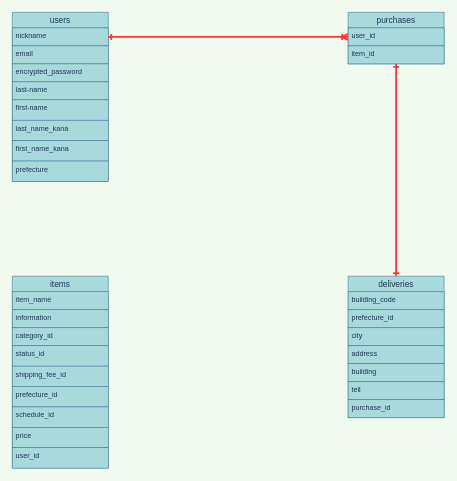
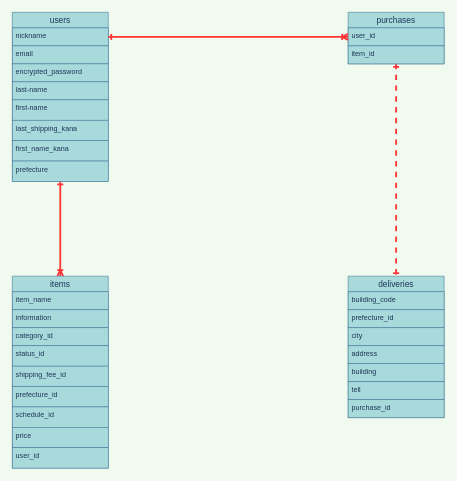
  <mxCell id="0" />
  <mxCell id="1" parent="0" />
+ <mxCell id="2" style="edgeStyle=orthogonalEdgeStyle;curved=0;rounded=1;sketch=0;orthogonalLoop=1;jettySize=auto;html=1;exitX=0.5;exitY=1;exitDx=0;exitDy=0;strokeColor=#FF3333;fillColor=#A8DADC;fontColor=#FF3333;strokeWidth=3;startArrow=ERone;startFill=0;endArrow=ERoneToMany;endFill=0;entryX=0.5;entryY=0;entryDx=0;entryDy=0;" edge="1" parent="1" source="3" target="12"><mxGeometry relative="1" as="geometry"><mxPoint x="100" y="430" as="targetPoint" /></mxGeometry></mxCell>
  <mxCell id="3" value="users" style="swimlane;fontStyle=0;childLayout=stackLayout;horizontal=1;startSize=26;horizontalStack=0;resizeParent=1;resizeParentMax=0;resizeLast=0;collapsible=1;marginBottom=0;align=center;fontSize=14;fillColor=#A8DADC;strokeColor=#457B9D;fontColor=#1D3557;" vertex="1" parent="1"><mxGeometry x="20" y="20" width="160" height="282" as="geometry" /></mxCell>
  <mxCell id="4" value="nickname" style="text;strokeColor=#457B9D;fillColor=#A8DADC;spacingLeft=4;spacingRight=4;overflow=hidden;rotatable=0;points=[[0,0.5],[1,0.5]];portConstraint=eastwest;fontSize=12;fontColor=#1D3557;" vertex="1" parent="3"><mxGeometry y="26" width="160" height="30" as="geometry" /></mxCell>
  <mxCell id="5" value="email" style="text;strokeColor=#457B9D;fillColor=#A8DADC;spacingLeft=4;spacingRight=4;overflow=hidden;rotatable=0;points=[[0,0.5],[1,0.5]];portConstraint=eastwest;fontSize=12;fontColor=#1D3557;" vertex="1" parent="3"><mxGeometry y="56" width="160" height="30" as="geometry" /></mxCell>
  <mxCell id="6" value="encrypted_password" style="text;strokeColor=#457B9D;fillColor=#A8DADC;spacingLeft=4;spacingRight=4;overflow=hidden;rotatable=0;points=[[0,0.5],[1,0.5]];portConstraint=eastwest;fontSize=12;fontColor=#1D3557;" vertex="1" parent="3"><mxGeometry y="86" width="160" height="30" as="geometry" /></mxCell>
  <mxCell id="7" value="last-name" style="text;strokeColor=#457B9D;fillColor=#A8DADC;spacingLeft=4;spacingRight=4;overflow=hidden;rotatable=0;points=[[0,0.5],[1,0.5]];portConstraint=eastwest;fontSize=12;fontColor=#1D3557;" vertex="1" parent="3"><mxGeometry y="116" width="160" height="30" as="geometry" /></mxCell>
  <mxCell id="8" value="first-name" style="text;strokeColor=#457B9D;fillColor=#A8DADC;spacingLeft=4;spacingRight=4;overflow=hidden;rotatable=0;points=[[0,0.5],[1,0.5]];portConstraint=eastwest;fontSize=12;fontColor=#1D3557;" vertex="1" parent="3"><mxGeometry y="146" width="160" height="34" as="geometry" /></mxCell>
- <mxCell id="9" value="last_name_kana" style="text;strokeColor=#457B9D;fillColor=#A8DADC;spacingLeft=4;spacingRight=4;overflow=hidden;rotatable=0;points=[[0,0.5],[1,0.5]];portConstraint=eastwest;fontSize=12;fontColor=#1D3557;" vertex="1" parent="3"><mxGeometry y="180" width="160" height="34" as="geometry" /></mxCell>
+ <mxCell id="9" value="last_shipping_kana" style="text;strokeColor=#457B9D;fillColor=#A8DADC;spacingLeft=4;spacingRight=4;overflow=hidden;rotatable=0;points=[[0,0.5],[1,0.5]];portConstraint=eastwest;fontSize=12;fontColor=#1D3557;" vertex="1" parent="3"><mxGeometry y="180" width="160" height="34" as="geometry" /></mxCell>
  <mxCell id="10" value="first_name_kana" style="text;strokeColor=#457B9D;fillColor=#A8DADC;spacingLeft=4;spacingRight=4;overflow=hidden;rotatable=0;points=[[0,0.5],[1,0.5]];portConstraint=eastwest;fontSize=12;fontColor=#1D3557;" vertex="1" parent="3"><mxGeometry y="214" width="160" height="34" as="geometry" /></mxCell>
  <mxCell id="11" value="prefecture" style="text;strokeColor=#457B9D;fillColor=#A8DADC;spacingLeft=4;spacingRight=4;overflow=hidden;rotatable=0;points=[[0,0.5],[1,0.5]];portConstraint=eastwest;fontSize=12;fontColor=#1D3557;" vertex="1" parent="3"><mxGeometry y="248" width="160" height="34" as="geometry" /></mxCell>
  <mxCell id="12" value="items" style="swimlane;fontStyle=0;childLayout=stackLayout;horizontal=1;startSize=26;horizontalStack=0;resizeParent=1;resizeParentMax=0;resizeLast=0;collapsible=1;marginBottom=0;align=center;fontSize=14;fillColor=#A8DADC;strokeColor=#457B9D;fontColor=#1D3557;" vertex="1" parent="1"><mxGeometry x="20" y="460" width="160" height="320" as="geometry" /></mxCell>
  <mxCell id="13" value="item_name" style="text;strokeColor=#457B9D;fillColor=#A8DADC;spacingLeft=4;spacingRight=4;overflow=hidden;rotatable=0;points=[[0,0.5],[1,0.5]];portConstraint=eastwest;fontSize=12;fontColor=#1D3557;" vertex="1" parent="12"><mxGeometry y="26" width="160" height="30" as="geometry" /></mxCell>
  <mxCell id="14" value="information" style="text;strokeColor=#457B9D;fillColor=#A8DADC;spacingLeft=4;spacingRight=4;overflow=hidden;rotatable=0;points=[[0,0.5],[1,0.5]];portConstraint=eastwest;fontSize=12;fontColor=#1D3557;" vertex="1" parent="12"><mxGeometry y="56" width="160" height="30" as="geometry" /></mxCell>
  <mxCell id="15" value="category_id" style="text;strokeColor=#457B9D;fillColor=#A8DADC;spacingLeft=4;spacingRight=4;overflow=hidden;rotatable=0;points=[[0,0.5],[1,0.5]];portConstraint=eastwest;fontSize=12;fontColor=#1D3557;" vertex="1" parent="12"><mxGeometry y="86" width="160" height="30" as="geometry" /></mxCell>
  <mxCell id="16" value="status_id" style="text;strokeColor=#457B9D;fillColor=#A8DADC;spacingLeft=4;spacingRight=4;overflow=hidden;rotatable=0;points=[[0,0.5],[1,0.5]];portConstraint=eastwest;fontSize=12;fontColor=#1D3557;" vertex="1" parent="12"><mxGeometry y="116" width="160" height="34" as="geometry" /></mxCell>
  <mxCell id="17" value="shipping_fee_id" style="text;strokeColor=#457B9D;fillColor=#A8DADC;spacingLeft=4;spacingRight=4;overflow=hidden;rotatable=0;points=[[0,0.5],[1,0.5]];portConstraint=eastwest;fontSize=12;fontColor=#1D3557;" vertex="1" parent="12"><mxGeometry y="150" width="160" height="34" as="geometry" /></mxCell>
  <mxCell id="18" value="prefecture_id" style="text;strokeColor=#457B9D;fillColor=#A8DADC;spacingLeft=4;spacingRight=4;overflow=hidden;rotatable=0;points=[[0,0.5],[1,0.5]];portConstraint=eastwest;fontSize=12;fontColor=#1D3557;" vertex="1" parent="12"><mxGeometry y="184" width="160" height="34" as="geometry" /></mxCell>
  <mxCell id="19" value="schedule_id" style="text;strokeColor=#457B9D;fillColor=#A8DADC;spacingLeft=4;spacingRight=4;overflow=hidden;rotatable=0;points=[[0,0.5],[1,0.5]];portConstraint=eastwest;fontSize=12;fontColor=#1D3557;" vertex="1" parent="12"><mxGeometry y="218" width="160" height="34" as="geometry" /></mxCell>
  <mxCell id="20" value="price" style="text;strokeColor=#457B9D;fillColor=#A8DADC;spacingLeft=4;spacingRight=4;overflow=hidden;rotatable=0;points=[[0,0.5],[1,0.5]];portConstraint=eastwest;fontSize=12;fontColor=#1D3557;" vertex="1" parent="12"><mxGeometry y="252" width="160" height="34" as="geometry" /></mxCell>
  <mxCell id="21" value="user_id" style="text;strokeColor=#457B9D;fillColor=#A8DADC;spacingLeft=4;spacingRight=4;overflow=hidden;rotatable=0;points=[[0,0.5],[1,0.5]];portConstraint=eastwest;fontSize=12;fontColor=#1D3557;" vertex="1" parent="12"><mxGeometry y="286" width="160" height="34" as="geometry" /></mxCell>
- <mxCell id="22" style="edgeStyle=orthogonalEdgeStyle;rounded=0;sketch=0;orthogonalLoop=1;jettySize=auto;html=1;exitX=0.5;exitY=1;exitDx=0;exitDy=0;startArrow=ERone;startFill=0;endArrow=ERone;endFill=0;strokeColor=#FF3333;strokeWidth=3;fillColor=#A8DADC;fontColor=#FF3333;entryX=0.5;entryY=0;entryDx=0;entryDy=0;" edge="1" parent="1" source="23" target="26"><mxGeometry relative="1" as="geometry"><mxPoint x="660" y="450" as="targetPoint" /></mxGeometry></mxCell>
+ <mxCell id="22" style="edgeStyle=orthogonalEdgeStyle;rounded=0;sketch=0;orthogonalLoop=1;jettySize=auto;html=1;exitX=0.5;exitY=1;exitDx=0;exitDy=0;startArrow=ERone;startFill=0;endArrow=ERone;endFill=0;strokeColor=#FF3333;strokeWidth=3;fillColor=#A8DADC;fontColor=#FF3333;entryX=0.5;entryY=0;entryDx=0;entryDy=0;dashed=1;" edge="1" parent="1" source="23" target="26"><mxGeometry relative="1" as="geometry"><mxPoint x="660" y="450" as="targetPoint" /></mxGeometry></mxCell>
  <mxCell id="23" value="purchases" style="swimlane;fontStyle=0;childLayout=stackLayout;horizontal=1;startSize=26;horizontalStack=0;resizeParent=1;resizeParentMax=0;resizeLast=0;collapsible=1;marginBottom=0;align=center;fontSize=14;fillColor=#A8DADC;strokeColor=#457B9D;fontColor=#1D3557;" vertex="1" parent="1"><mxGeometry x="580" y="20" width="160" height="86" as="geometry" /></mxCell>
  <mxCell id="24" value="user_id" style="text;strokeColor=#457B9D;fillColor=#A8DADC;spacingLeft=4;spacingRight=4;overflow=hidden;rotatable=0;points=[[0,0.5],[1,0.5]];portConstraint=eastwest;fontSize=12;fontColor=#1D3557;" vertex="1" parent="23"><mxGeometry y="26" width="160" height="30" as="geometry" /></mxCell>
  <mxCell id="25" value="item_id" style="text;strokeColor=#457B9D;fillColor=#A8DADC;spacingLeft=4;spacingRight=4;overflow=hidden;rotatable=0;points=[[0,0.5],[1,0.5]];portConstraint=eastwest;fontSize=12;fontColor=#1D3557;" vertex="1" parent="23"><mxGeometry y="56" width="160" height="30" as="geometry" /></mxCell>
  <mxCell id="26" value="deliveries" style="swimlane;fontStyle=0;childLayout=stackLayout;horizontal=1;startSize=26;horizontalStack=0;resizeParent=1;resizeParentMax=0;resizeLast=0;collapsible=1;marginBottom=0;align=center;fontSize=14;fillColor=#A8DADC;strokeColor=#457B9D;fontColor=#1D3557;" vertex="1" parent="1"><mxGeometry x="580" y="460" width="160" height="236" as="geometry" /></mxCell>
  <mxCell id="27" value="building_code" style="text;strokeColor=#457B9D;fillColor=#A8DADC;spacingLeft=4;spacingRight=4;overflow=hidden;rotatable=0;points=[[0,0.5],[1,0.5]];portConstraint=eastwest;fontSize=12;fontColor=#1D3557;" vertex="1" parent="26"><mxGeometry y="26" width="160" height="30" as="geometry" /></mxCell>
  <mxCell id="28" value="prefecture_id" style="text;strokeColor=#457B9D;fillColor=#A8DADC;spacingLeft=4;spacingRight=4;overflow=hidden;rotatable=0;points=[[0,0.5],[1,0.5]];portConstraint=eastwest;fontSize=12;fontColor=#1D3557;" vertex="1" parent="26"><mxGeometry y="56" width="160" height="30" as="geometry" /></mxCell>
  <mxCell id="29" value="city" style="text;strokeColor=#457B9D;fillColor=#A8DADC;spacingLeft=4;spacingRight=4;overflow=hidden;rotatable=0;points=[[0,0.5],[1,0.5]];portConstraint=eastwest;fontSize=12;fontColor=#1D3557;" vertex="1" parent="26"><mxGeometry y="86" width="160" height="30" as="geometry" /></mxCell>
  <mxCell id="30" value="address" style="text;strokeColor=#457B9D;fillColor=#A8DADC;spacingLeft=4;spacingRight=4;overflow=hidden;rotatable=0;points=[[0,0.5],[1,0.5]];portConstraint=eastwest;fontSize=12;fontColor=#1D3557;" vertex="1" parent="26"><mxGeometry y="116" width="160" height="30" as="geometry" /></mxCell>
  <mxCell id="31" value="building" style="text;strokeColor=#457B9D;fillColor=#A8DADC;spacingLeft=4;spacingRight=4;overflow=hidden;rotatable=0;points=[[0,0.5],[1,0.5]];portConstraint=eastwest;fontSize=12;fontColor=#1D3557;" vertex="1" parent="26"><mxGeometry y="146" width="160" height="30" as="geometry" /></mxCell>
  <mxCell id="32" value="tell" style="text;strokeColor=#457B9D;fillColor=#A8DADC;spacingLeft=4;spacingRight=4;overflow=hidden;rotatable=0;points=[[0,0.5],[1,0.5]];portConstraint=eastwest;fontSize=12;fontColor=#1D3557;" vertex="1" parent="26"><mxGeometry y="176" width="160" height="30" as="geometry" /></mxCell>
  <mxCell id="33" value="purchase_id" style="text;strokeColor=#457B9D;fillColor=#A8DADC;spacingLeft=4;spacingRight=4;overflow=hidden;rotatable=0;points=[[0,0.5],[1,0.5]];portConstraint=eastwest;fontSize=12;fontColor=#1D3557;" vertex="1" parent="26"><mxGeometry y="206" width="160" height="30" as="geometry" /></mxCell>
  <mxCell id="34" style="edgeStyle=orthogonalEdgeStyle;rounded=0;sketch=0;orthogonalLoop=1;jettySize=auto;html=1;exitX=1;exitY=0.5;exitDx=0;exitDy=0;startArrow=ERone;startFill=0;endArrow=ERoneToMany;endFill=0;strokeColor=#FF3333;strokeWidth=3;fillColor=#A8DADC;fontColor=#FF3333;entryX=0;entryY=0.5;entryDx=0;entryDy=0;" edge="1" parent="1" source="4" target="24"><mxGeometry relative="1" as="geometry"><mxPoint x="550" y="61" as="targetPoint" /></mxGeometry></mxCell>
